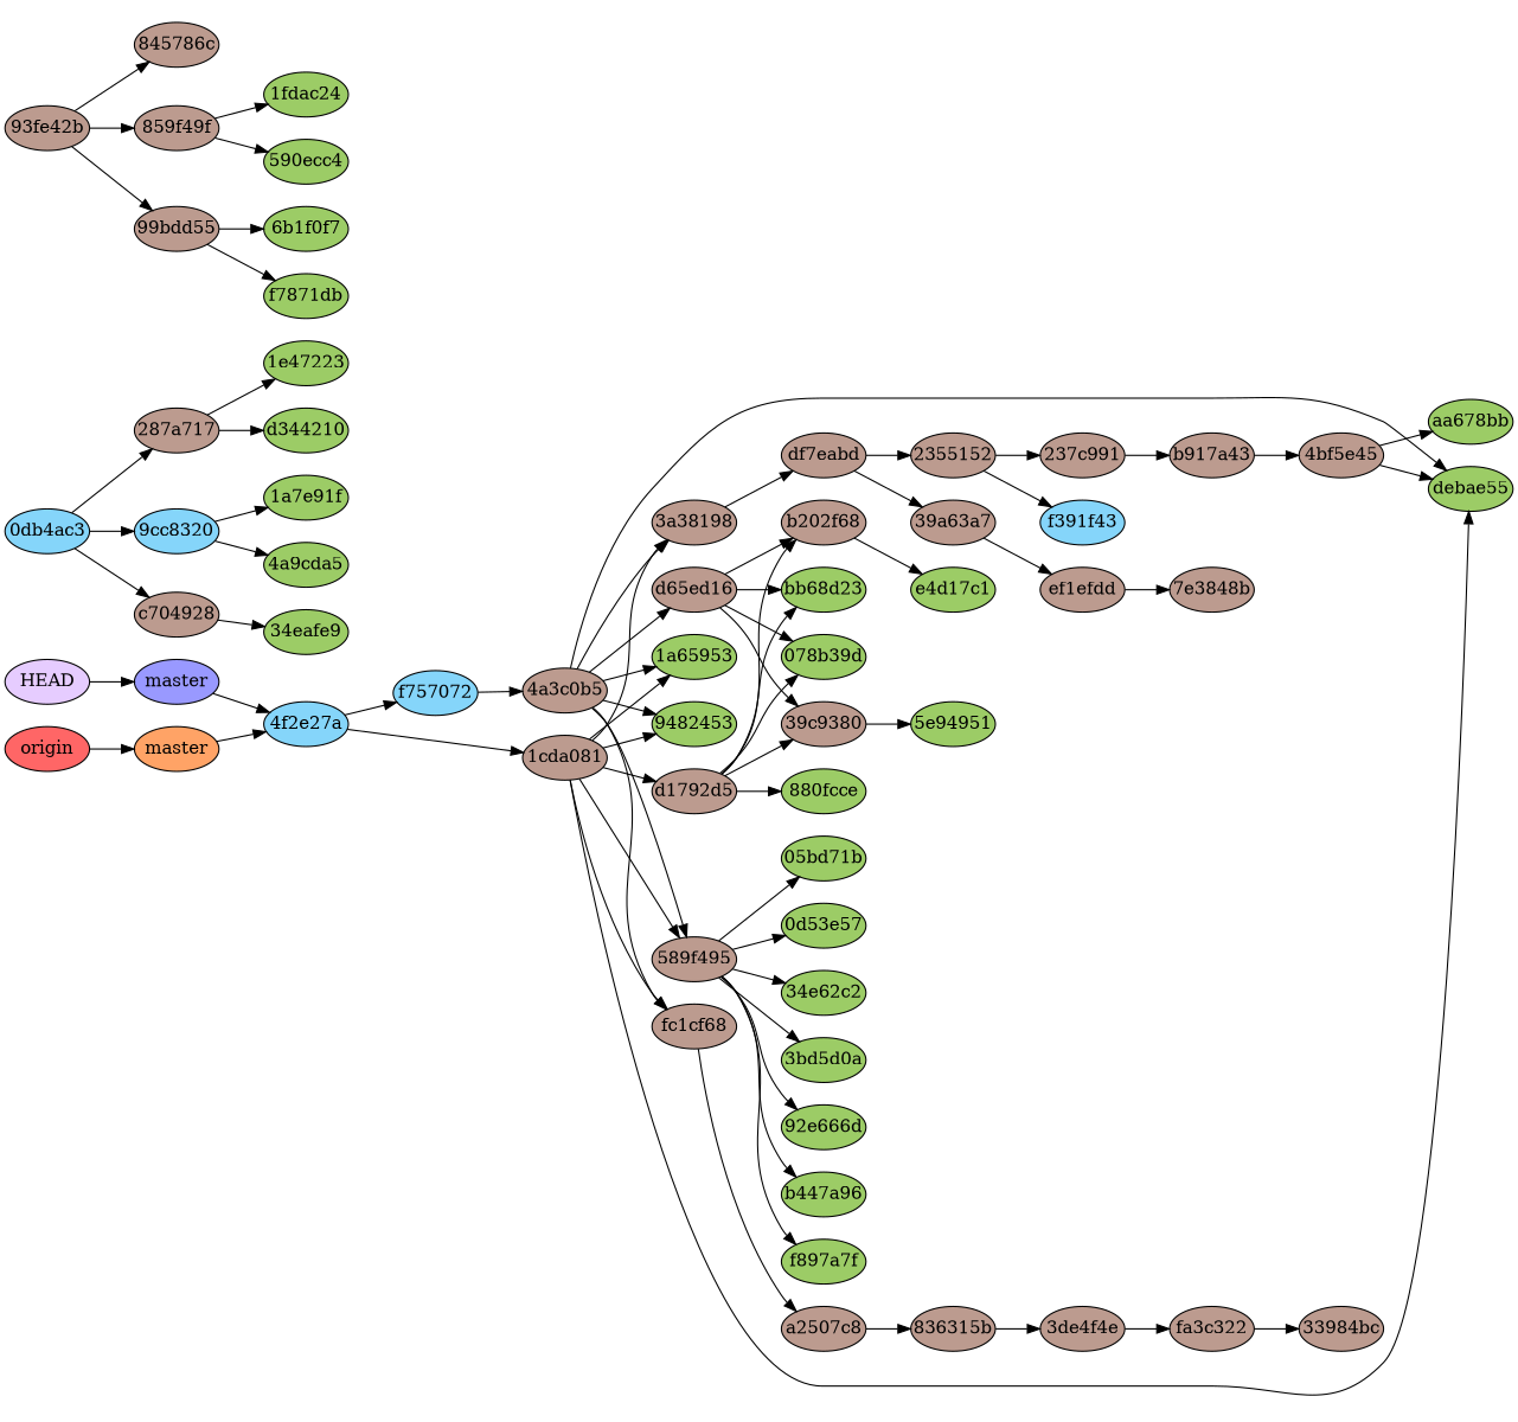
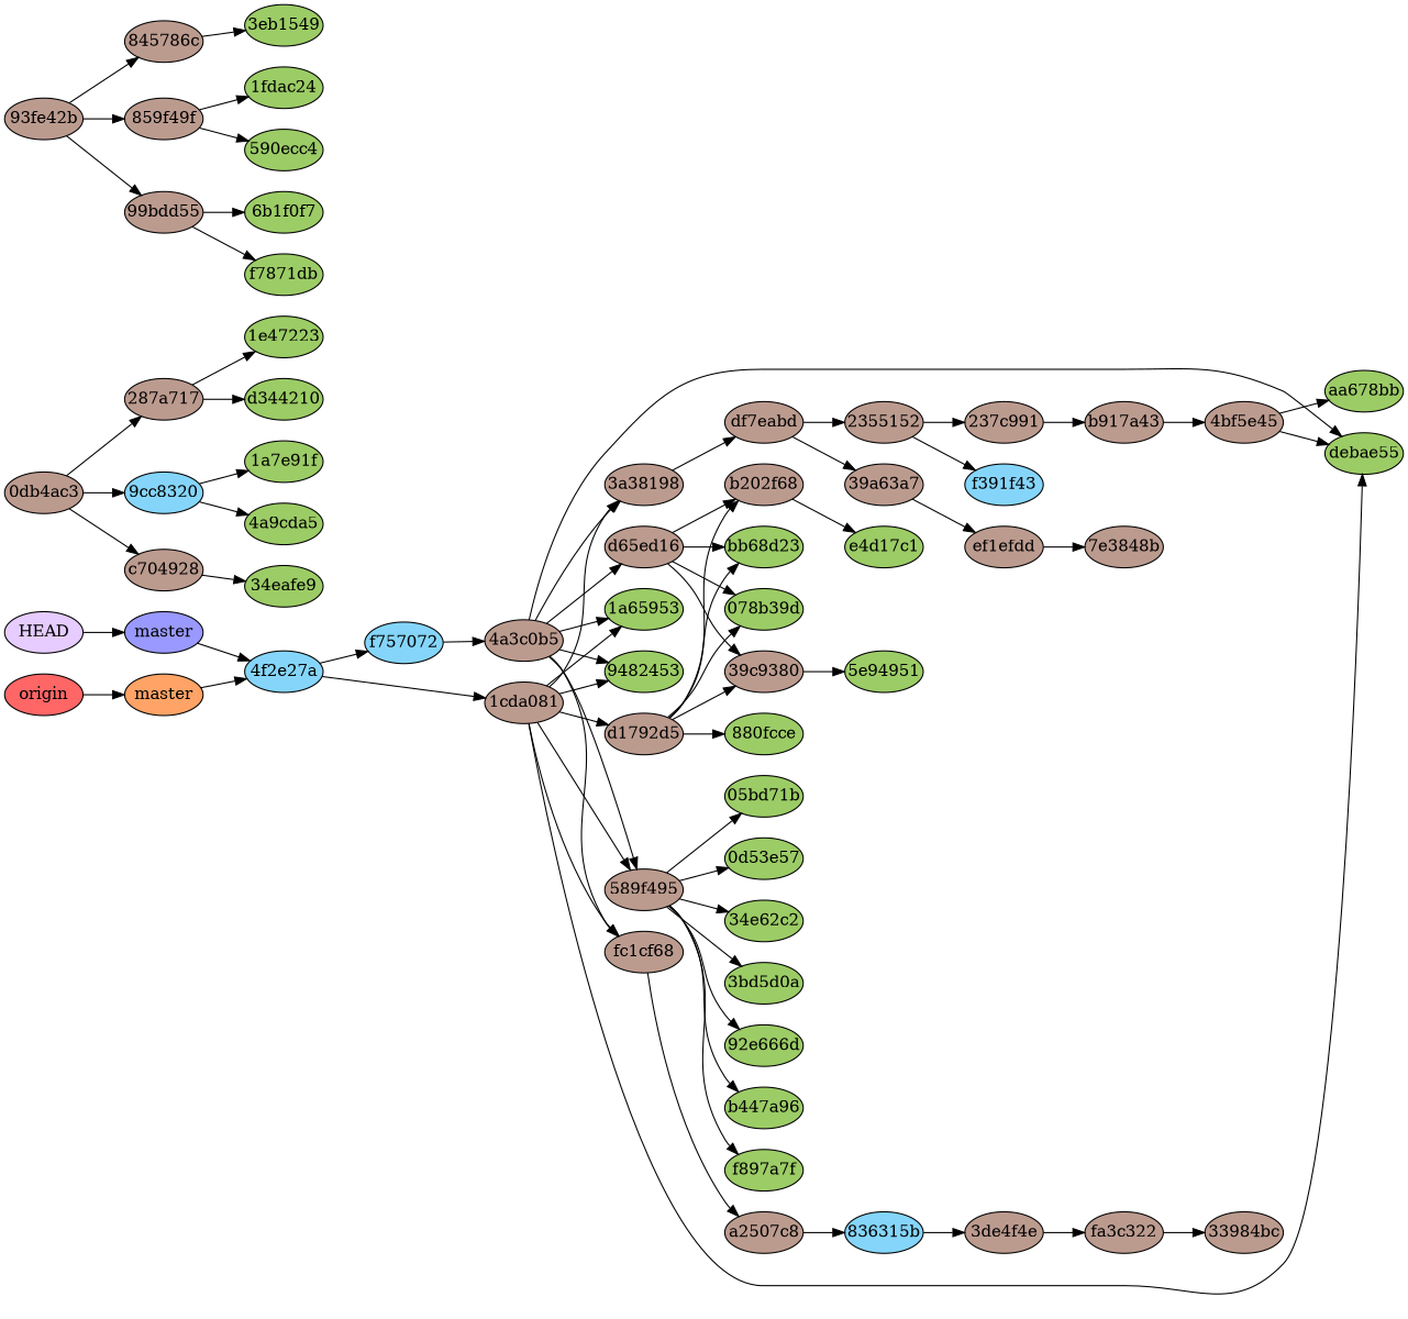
  digraph {
    rankdir=LR
    node [fillcolor="#bc9b8f" fixedsize=true style=filled]
    n1 [fillcolor="#9ccc66" label="05bd71b" width=0.95]
    n2 [fillcolor="#9ccc66" label="078b39d" width=0.95]
    n3 [fillcolor="#9ccc66" label="0d53e57" width=0.95]
    n4 [fillcolor="#9ccc66" label="1a65953" width=0.95]
    n5 [fillcolor="#9ccc66" label="1a7e91f" width=0.95]
    n6 [fillcolor="#9ccc66" label="1e47223" width=0.95]
    n7 [fillcolor="#9ccc66" label="1fdac24" width=0.95]
    n8 [fillcolor="#9ccc66" label="34e62c2" width=0.95]
    n9 [fillcolor="#9ccc66" label="34eafe9" width=0.95]
    n10 [fillcolor="#9ccc66" label="3bd5d0a" width=0.95]
+   n11 [fillcolor="#9ccc66" label="3eb1549" width=0.95]
    n12 [fillcolor="#9ccc66" label="4a9cda5" width=0.95]
    n13 [fillcolor="#9ccc66" label="590ecc4" width=0.95]
    n14 [fillcolor="#9ccc66" label="5e94951" width=0.95]
    n15 [fillcolor="#9ccc66" label="6b1f0f7" width=0.95]
    n16 [fillcolor="#9ccc66" label="880fcce" width=0.95]
    n17 [fillcolor="#9ccc66" label="92e666d" width=0.95]
    n18 [fillcolor="#9ccc66" label=9482453 width=0.95]
    n19 [fillcolor="#9ccc66" label=aa678bb width=0.95]
    n20 [fillcolor="#9ccc66" label=b447a96 width=0.95]
    n21 [fillcolor="#9ccc66" label=bb68d23 width=0.95]
    n22 [fillcolor="#9ccc66" label=d344210 width=0.95]
    n23 [fillcolor="#9ccc66" label=debae55 width=0.95]
    n24 [fillcolor="#9ccc66" label=e4d17c1 width=0.95]
    n25 [fillcolor="#85d5fa" label=f391f43 width=0.95]
    n26 [fillcolor="#9ccc66" label=f7871db width=0.95]
    n27 [fillcolor="#9ccc66" label=f897a7f width=0.95]
-   n28 [fillcolor="#85d5fa" label="0db4ac3" width=0.95]
+   n28 [label="0db4ac3" width=0.95]
    n29 [label="287a717" width=0.95]
    n30 [fillcolor="#85d5fa" label="9cc8320" width=0.95]
    n31 [label=c704928 width=0.95]
    n32 [label="1cda081" width=0.95]
    n33 [label="589f495" width=0.95]
    n34 [label=d1792d5 width=0.95]
    n35 [label=fc1cf68 width=0.95]
    n36 [label="3a38198" width=0.95]
    n37 [label="39c9380" width=0.95]
    n38 [label=b202f68 width=0.95]
    n39 [label=a2507c8 width=0.95]
    n40 [label=df7eabd width=0.95]
-   n41 [label="836315b" width=0.95]
+   n41 [fillcolor="#85d5fa" label="836315b" width=0.95]
    n42 [label=2355152 width=0.95]
    n43 [label="39a63a7" width=0.95]
    n44 [label="237c991" width=0.95]
    n45 [label=b917a43 width=0.95]
    n46 [label="4bf5e45" width=0.95]
    n47 [label="33984bc" width=0.95]
    n48 [label="93fe42b" width=0.95]
    n49 [label="845786c" width=0.95]
    n50 [label="859f49f" width=0.95]
    n51 [label="99bdd55" width=0.95]
    n52 [label=ef1efdd width=0.95]
    n53 [label="7e3848b" width=0.95]
    n54 [label="3de4f4e" width=0.95]
    n55 [label=fa3c322 width=0.95]
    n56 [label="4a3c0b5" width=0.95]
    n57 [label=d65ed16 width=0.95]
    n58 [fillcolor="#85d5fa" label="4f2e27a" width=0.95]
    n59 [fillcolor="#85d5fa" label=f757072 width=0.95]
    n60 [fillcolor="#9999ff" label=master width=0.95]
    n61 [fillcolor="#e6ccff" label=HEAD width=0.95]
    n62 [fillcolor="#ffa366" label=master width=0.95]
    n63 [fillcolor="#ff6666" label=origin width=0.95]
    n28 -> n29
    n28 -> n30
    n28 -> n31
    n29 -> n6
    n29 -> n22
    n30 -> n5
    n30 -> n12
    n31 -> n9
    n32 -> n4
    n32 -> n18
    n32 -> n23
    n32 -> n33
    n32 -> n34
    n32 -> n35
    n32 -> n36
    n33 -> n1
    n33 -> n3
    n33 -> n8
    n33 -> n10
    n33 -> n17
    n33 -> n20
    n33 -> n27
    n34 -> n2
    n34 -> n16
    n34 -> n21
    n34 -> n37
    n34 -> n38
    n35 -> n39
    n36 -> n40
    n37 -> n14
    n38 -> n24
    n39 -> n41
    n40 -> n42
    n40 -> n43
    n41 -> n54
    n42 -> n25
    n42 -> n44
    n43 -> n52
    n44 -> n45
    n45 -> n46
    n46 -> n19
    n46 -> n23
    n48 -> n49
    n48 -> n50
    n48 -> n51
+   n49 -> n11
    n50 -> n7
    n50 -> n13
    n51 -> n15
    n51 -> n26
    n52 -> n53
    n54 -> n55
    n55 -> n47
    n56 -> n4
    n56 -> n18
    n56 -> n23
    n56 -> n33
    n56 -> n35
    n56 -> n36
    n56 -> n57
    n57 -> n2
    n57 -> n21
    n57 -> n37
    n57 -> n38
    n58 -> n32
    n58 -> n59
    n59 -> n56
    n60 -> n58
    n61 -> n60
    n62 -> n58
    n63 -> n62
  }
